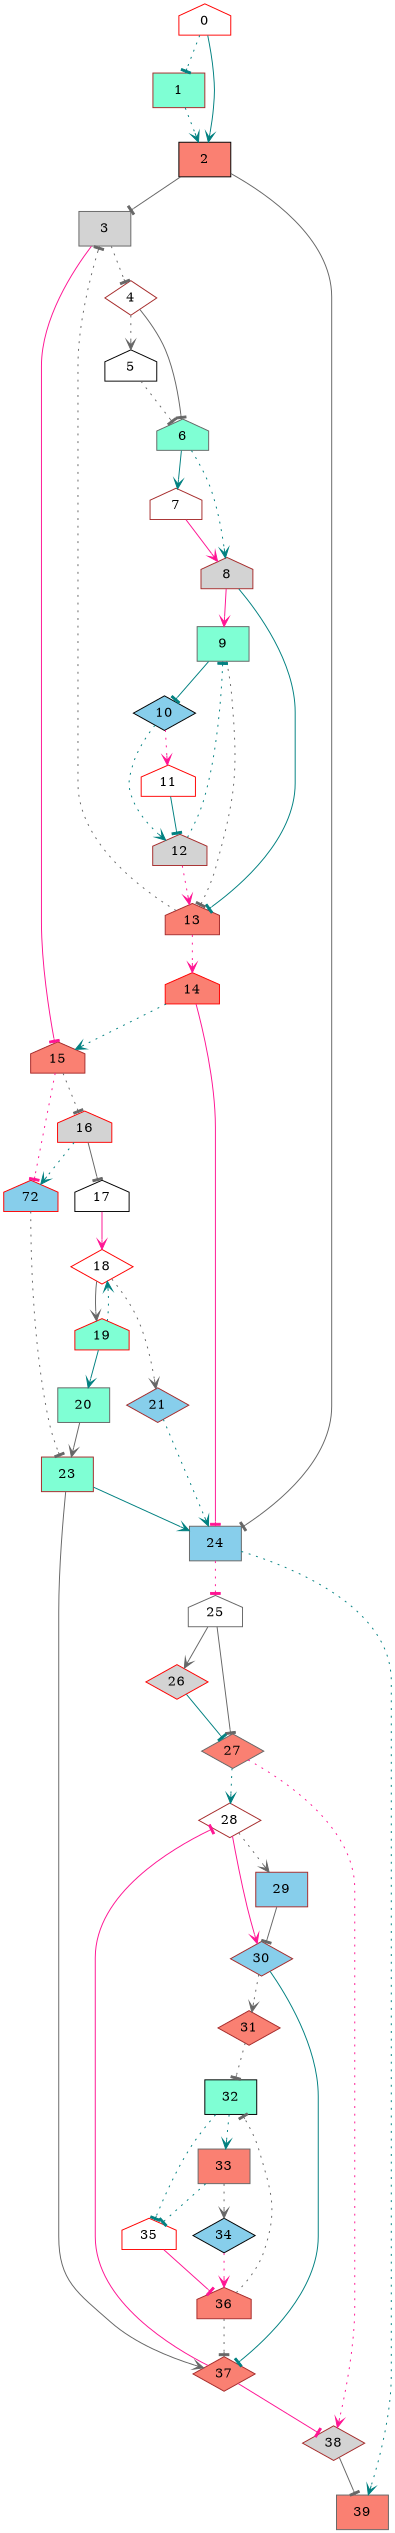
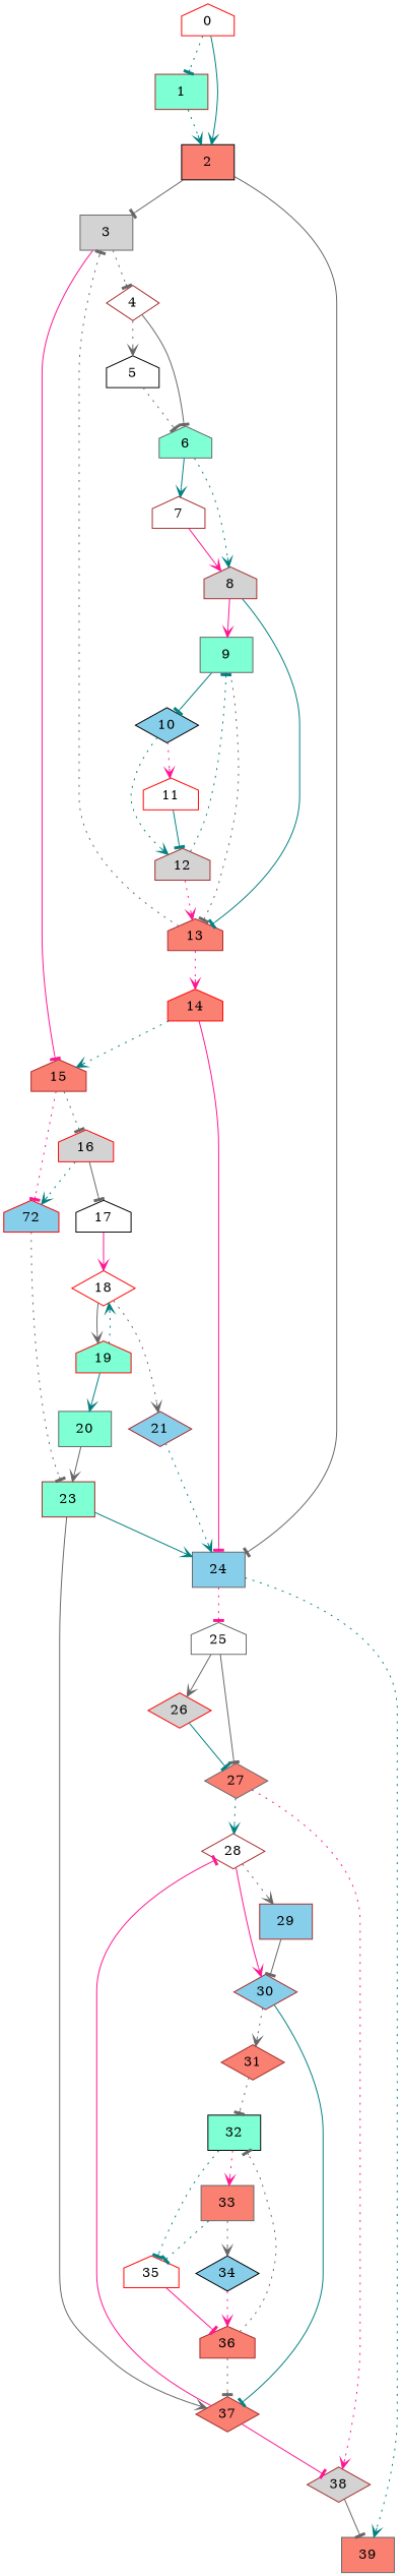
  digraph {
    node [color=brown fillcolor=white shape=house style=filled]
    edge [arrowhead=tee color=gray40 style=dotted]
    0 [color=red]
    1 [fillcolor=aquamarine shape=box]
    2 [color=black fillcolor=salmon shape=box]
    3 [color=gray40 fillcolor=lightgrey shape=box]
    24 [color=gray40 fillcolor=skyblue shape=box]
    4 [shape=diamond]
    15 [fillcolor=salmon]
    39 [color=gray40 fillcolor=salmon shape=box]
    25 [color=gray40]
    5 [color=black]
    6 [color=gray40 fillcolor=aquamarine]
    16 [color=red fillcolor=lightgrey]
    n13 [color=red fillcolor=skyblue label=72]
    7
    8 [fillcolor=lightgrey]
    9 [color=gray40 fillcolor=aquamarine shape=box]
    13 [fillcolor=salmon]
    10 [color=black fillcolor=skyblue shape=diamond]
    14 [color=red fillcolor=salmon]
    11 [color=red]
    12 [fillcolor=lightgrey]
    17 [color=black]
    23 [fillcolor=aquamarine shape=box]
    18 [color=red shape=diamond]
    19 [color=red fillcolor=aquamarine]
    21 [fillcolor=skyblue shape=diamond]
    20 [color=gray40 fillcolor=aquamarine shape=box]
    37 [fillcolor=salmon shape=diamond]
    26 [color=red fillcolor=lightgrey shape=diamond]
    27 [color=gray40 fillcolor=salmon shape=diamond]
    28 [shape=diamond]
    38 [fillcolor=lightgrey shape=diamond]
    29 [fillcolor=skyblue shape=box]
    30 [fillcolor=skyblue shape=diamond]
    31 [fillcolor=salmon shape=diamond]
    32 [color=black fillcolor=aquamarine shape=box]
    33 [color=gray40 fillcolor=salmon shape=box]
    35 [color=red]
    34 [color=black fillcolor=skyblue shape=diamond]
    36 [fillcolor=salmon]
    0 -> 1 [color=teal]
    0 -> 2 [arrowhead=vee color=teal style=solid]
    1 -> 2 [arrowhead=vee color=teal]
    2 -> 3 [style=solid]
    2 -> 24 [style=solid]
    3 -> 4
    3 -> 15 [color=deeppink style=solid]
    24 -> 39 [arrowhead=vee color=teal]
    24 -> 25 [color=deeppink]
    4 -> 5 [arrowhead=vee]
    4 -> 6 [style=solid]
    15 -> 16
    15 -> n13 [color=deeppink]
    25 -> 26 [arrowhead=vee style=solid]
    25 -> 27 [style=solid]
    5 -> 6
    6 -> 7 [arrowhead=vee color=teal style=solid]
    6 -> 8 [arrowhead=vee color=teal]
    16 -> n13 [arrowhead=vee color=teal]
    16 -> 17 [style=solid]
    n13 -> 23
    7 -> 8 [arrowhead=vee color=deeppink style=solid]
    8 -> 9 [arrowhead=vee color=deeppink style=solid]
    8 -> 13 [color=teal style=solid]
    9 -> 13
    9 -> 10 [color=teal style=solid]
    13 -> 3
    13 -> 14 [arrowhead=vee color=deeppink]
    10 -> 11 [arrowhead=vee color=deeppink]
    10 -> 12 [arrowhead=vee color=teal]
    14 -> 24 [color=deeppink style=solid]
    14 -> 15 [arrowhead=vee color=teal]
    11 -> 12 [color=teal style=solid]
    12 -> 9 [color=teal]
    12 -> 13 [arrowhead=vee color=deeppink]
    17 -> 18 [arrowhead=vee color=deeppink style=solid]
    23 -> 24 [arrowhead=vee color=teal style=solid]
    23 -> 37 [arrowhead=vee style=solid]
    18 -> 19 [arrowhead=vee style=solid]
    18 -> 21 [arrowhead=vee]
    19 -> 18 [arrowhead=vee color=teal]
    19 -> 20 [arrowhead=vee color=teal style=solid]
    21 -> 24 [arrowhead=vee color=teal]
    20 -> 23 [arrowhead=vee style=solid]
    37 -> 28 [color=deeppink style=solid]
    37 -> 38 [color=deeppink style=solid]
    26 -> 27 [color=teal style=solid]
    27 -> 28 [arrowhead=vee color=teal]
    27 -> 38 [arrowhead=vee color=deeppink]
    28 -> 29 [arrowhead=vee]
    28 -> 30 [arrowhead=vee color=deeppink style=solid]
    38 -> 39 [style=solid]
    29 -> 30 [style=solid]
    30 -> 37 [color=teal style=solid]
    30 -> 31 [arrowhead=vee]
    31 -> 32
-   32 -> 33 [arrowhead=vee color=teal]
+   32 -> 33 [arrowhead=vee color=deeppink]
    32 -> 35 [color=teal]
    33 -> 35 [color=teal]
    33 -> 34 [arrowhead=vee]
    35 -> 36 [color=deeppink style=solid]
    34 -> 36 [arrowhead=vee color=deeppink]
    36 -> 37
    36 -> 32
  }
